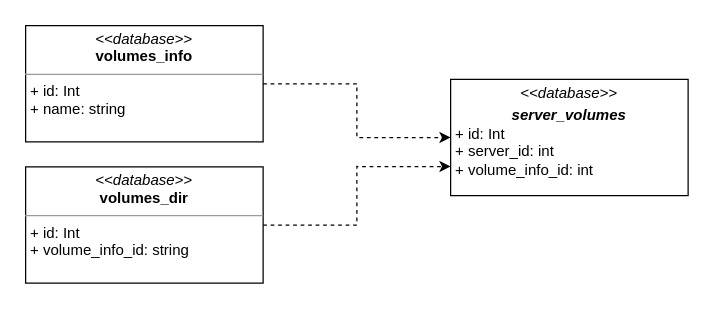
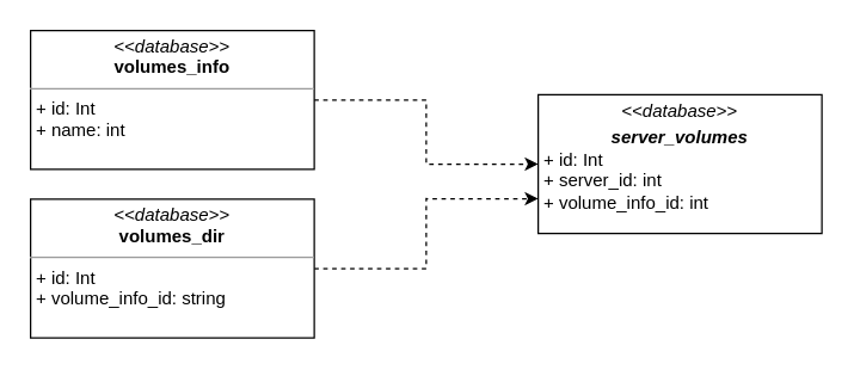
  <mxCell id="0" />
  <mxCell id="1" parent="0" />
- <mxCell id="2" value="&lt;p style=&quot;margin:0px;margin-top:4px;text-align:center;&quot;&gt;&lt;i&gt;&amp;lt;&amp;lt;database&amp;gt;&amp;gt;&lt;/i&gt;&lt;br&gt;&lt;b&gt;volumes_info&lt;/b&gt;&lt;/p&gt;&lt;hr size=&quot;1&quot;&gt;&lt;p style=&quot;margin:0px;margin-left:4px;&quot;&gt;+ id: Int&lt;br&gt;+ name: string&lt;/p&gt;&lt;p style=&quot;margin:0px;margin-left:4px;&quot;&gt;&lt;br&gt;&lt;/p&gt;&lt;p style=&quot;margin:0px;margin-left:4px;&quot;&gt;&lt;br&gt;&lt;/p&gt;" style="verticalAlign=top;align=left;overflow=fill;fontSize=12;fontFamily=Helvetica;html=1;rounded=0;shadow=0;comic=0;labelBackgroundColor=none;strokeWidth=1" parent="1" vertex="1"><mxGeometry x="20" y="20" width="190" height="93" as="geometry" /></mxCell>
+ <mxCell id="2" value="&lt;p style=&quot;margin:0px;margin-top:4px;text-align:center;&quot;&gt;&lt;i&gt;&amp;lt;&amp;lt;database&amp;gt;&amp;gt;&lt;/i&gt;&lt;br&gt;&lt;b&gt;volumes_info&lt;/b&gt;&lt;/p&gt;&lt;hr size=&quot;1&quot;&gt;&lt;p style=&quot;margin:0px;margin-left:4px;&quot;&gt;+ id: Int&lt;br&gt;+ name: int&lt;/p&gt;&lt;p style=&quot;margin:0px;margin-left:4px;&quot;&gt;&lt;br&gt;&lt;/p&gt;&lt;p style=&quot;margin:0px;margin-left:4px;&quot;&gt;&lt;br&gt;&lt;/p&gt;" style="verticalAlign=top;align=left;overflow=fill;fontSize=12;fontFamily=Helvetica;html=1;rounded=0;shadow=0;comic=0;labelBackgroundColor=none;strokeWidth=1" parent="1" vertex="1"><mxGeometry x="20" y="20" width="190" height="93" as="geometry" /></mxCell>
  <mxCell id="3" style="edgeStyle=orthogonalEdgeStyle;rounded=0;orthogonalLoop=1;jettySize=auto;html=1;exitX=1;exitY=0.5;exitDx=0;exitDy=0;entryX=0;entryY=0.75;entryDx=0;entryDy=0;dashed=1;" edge="1" parent="1" source="4" target="5"><mxGeometry relative="1" as="geometry" /></mxCell>
  <mxCell id="4" value="&lt;p style=&quot;margin:0px;margin-top:4px;text-align:center;&quot;&gt;&lt;i&gt;&amp;lt;&amp;lt;database&amp;gt;&amp;gt;&lt;/i&gt;&lt;br&gt;&lt;b&gt;volumes_dir&lt;/b&gt;&lt;/p&gt;&lt;hr size=&quot;1&quot;&gt;&lt;p style=&quot;margin:0px;margin-left:4px;&quot;&gt;+ id: Int&lt;br&gt;+ volume_info_id: string&lt;/p&gt;&lt;p style=&quot;margin:0px;margin-left:4px;&quot;&gt;&lt;br&gt;&lt;/p&gt;&lt;p style=&quot;margin:0px;margin-left:4px;&quot;&gt;&lt;br&gt;&lt;/p&gt;" style="verticalAlign=top;align=left;overflow=fill;fontSize=12;fontFamily=Helvetica;html=1;rounded=0;shadow=0;comic=0;labelBackgroundColor=none;strokeWidth=1" vertex="1" parent="1"><mxGeometry x="20" y="133" width="190" height="93" as="geometry" /></mxCell>
  <mxCell id="5" value="&lt;p style=&quot;margin:0px;margin-top:4px;text-align:center;&quot;&gt;&lt;i&gt;&amp;lt;&amp;lt;database&amp;gt;&amp;gt;&lt;/i&gt;&lt;br&gt;&lt;/p&gt;&lt;p style=&quot;margin:0px;margin-top:4px;text-align:center;&quot;&gt;&lt;b&gt;&lt;i&gt;server_volumes&lt;/i&gt;&lt;/b&gt;&lt;/p&gt;&lt;p style=&quot;margin:0px;margin-left:4px;&quot;&gt;+ id: Int&lt;br&gt;+ server_id: int&lt;/p&gt;&lt;p style=&quot;margin:0px;margin-left:4px;&quot;&gt;+ volume_info_id: int&lt;/p&gt;&lt;p style=&quot;margin:0px;margin-left:4px;&quot;&gt;&lt;br&gt;&lt;/p&gt;&lt;p style=&quot;margin:0px;margin-left:4px;&quot;&gt;&lt;br&gt;&lt;/p&gt;" style="verticalAlign=top;align=left;overflow=fill;fontSize=12;fontFamily=Helvetica;html=1;rounded=0;shadow=0;comic=0;labelBackgroundColor=none;strokeWidth=1" vertex="1" parent="1"><mxGeometry x="360" y="63" width="190" height="93" as="geometry" /></mxCell>
  <mxCell id="6" style="edgeStyle=orthogonalEdgeStyle;rounded=0;orthogonalLoop=1;jettySize=auto;html=1;exitX=1;exitY=0.5;exitDx=0;exitDy=0;entryX=0;entryY=0.5;entryDx=0;entryDy=0;dashed=1;" edge="1" parent="1" source="2" target="5"><mxGeometry relative="1" as="geometry" /></mxCell>
